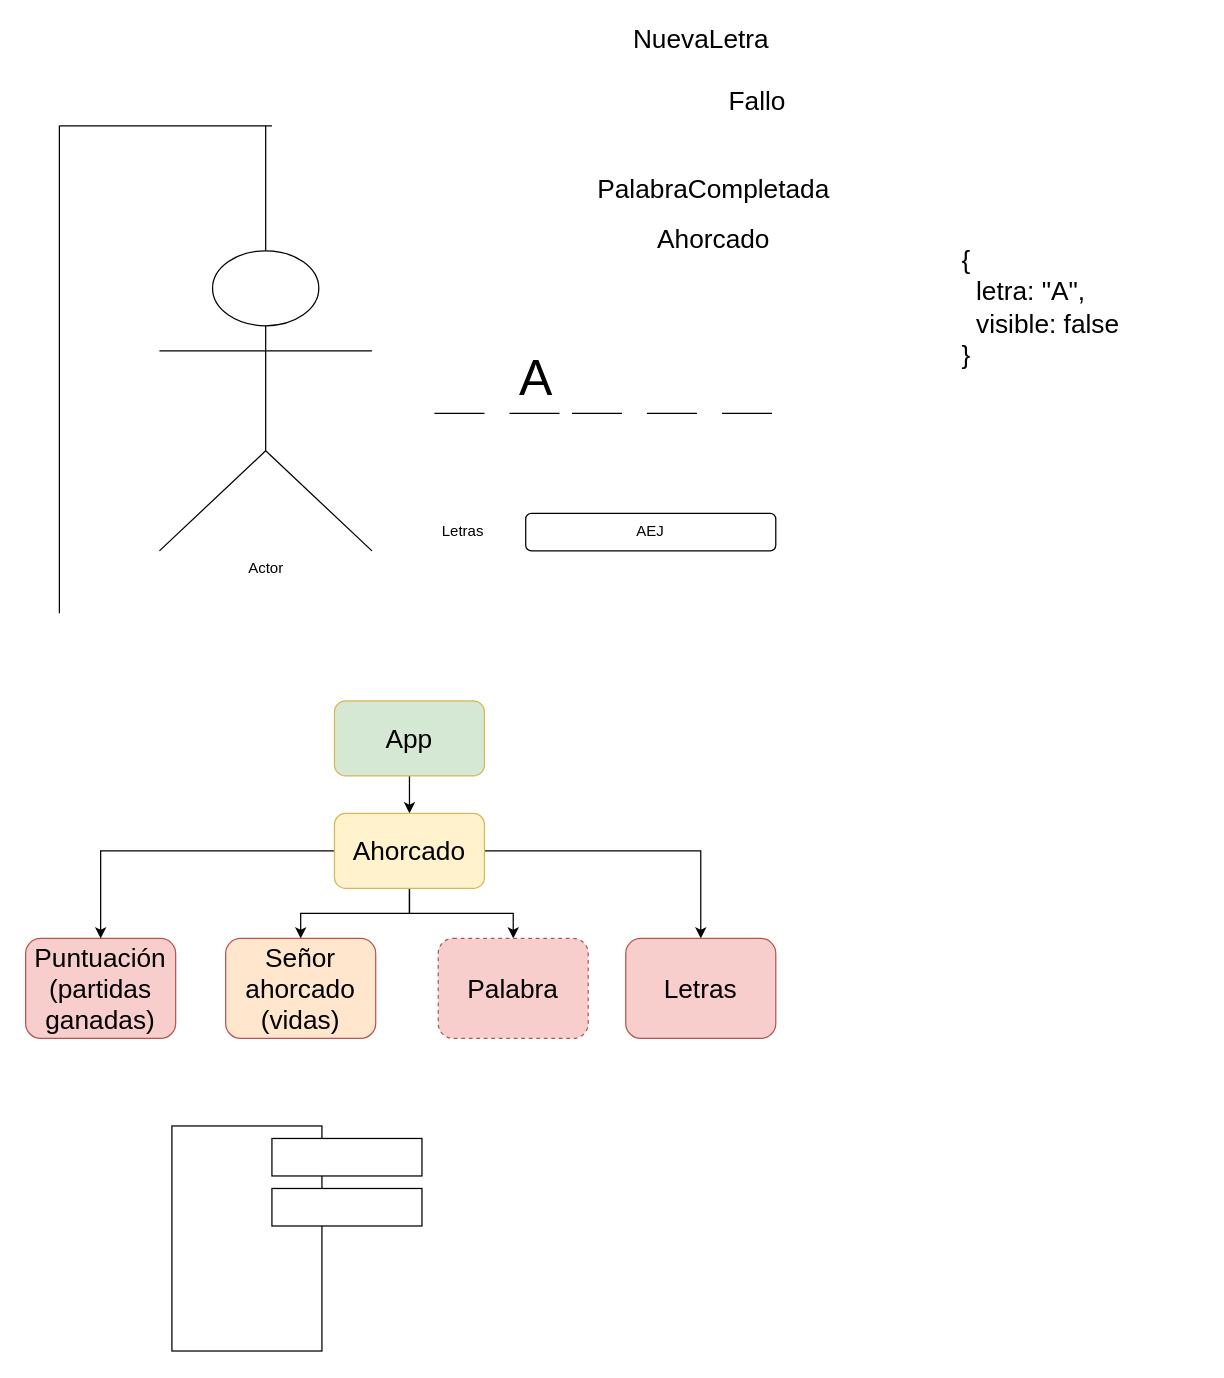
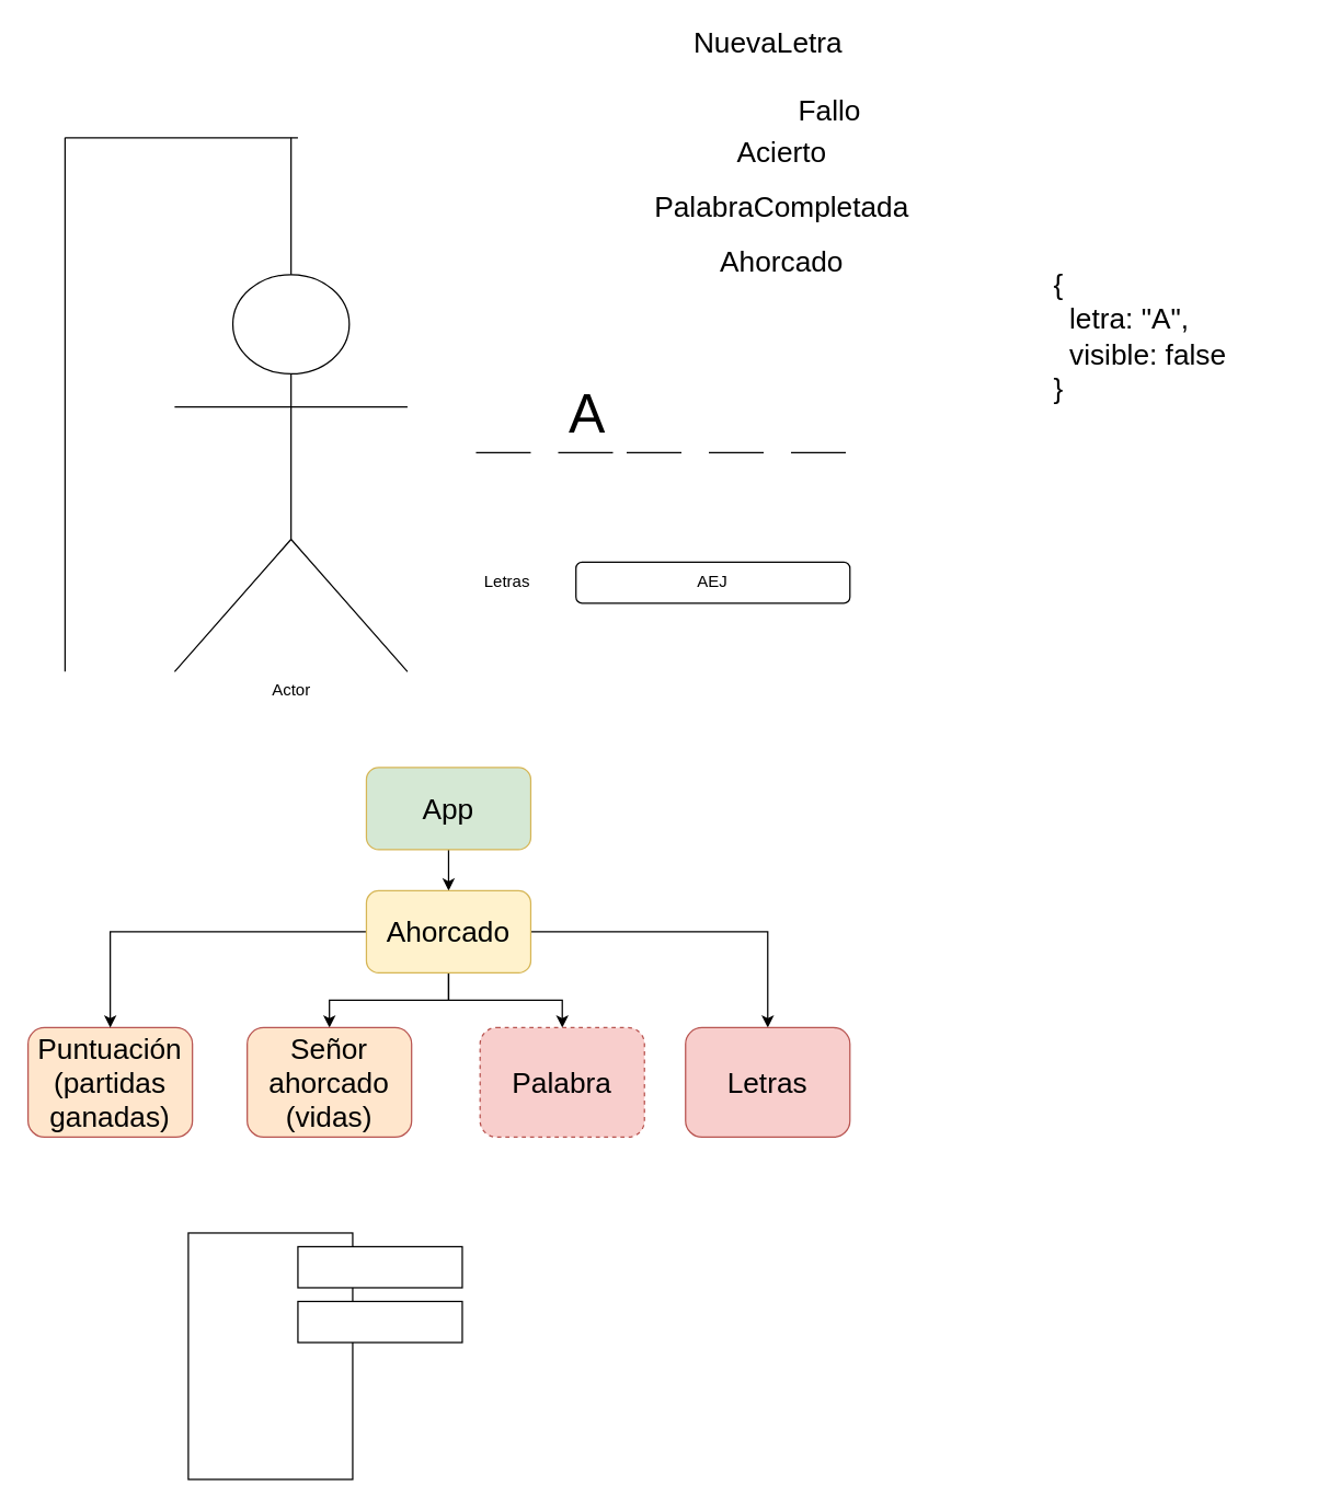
  <mxCell id="0" />
  <mxCell id="1" parent="0" />
- <mxCell id="2" value="Actor" style="shape=umlActor;verticalLabelPosition=bottom;labelBackgroundColor=#ffffff;verticalAlign=top;html=1;outlineConnect=0;" parent="1" vertex="1"><mxGeometry x="127" y="200" width="170" height="240" as="geometry" /></mxCell>
+ <mxCell id="2" value="Actor" style="shape=umlActor;verticalLabelPosition=bottom;labelBackgroundColor=#ffffff;verticalAlign=top;html=1;outlineConnect=0;" parent="1" vertex="1"><mxGeometry x="127" y="200" width="170" height="290" as="geometry" /></mxCell>
  <mxCell id="3" value="" style="endArrow=none;html=1;exitX=0.5;exitY=0;exitDx=0;exitDy=0;exitPerimeter=0;" parent="1" source="2" edge="1"><mxGeometry width="50" height="50" relative="1" as="geometry"><mxPoint x="187" y="150" as="sourcePoint" /><mxPoint x="212" y="100" as="targetPoint" /></mxGeometry></mxCell>
  <mxCell id="4" value="" style="endArrow=none;html=1;" parent="1" edge="1"><mxGeometry width="50" height="50" relative="1" as="geometry"><mxPoint x="47" y="100" as="sourcePoint" /><mxPoint x="217" y="100" as="targetPoint" /></mxGeometry></mxCell>
  <mxCell id="5" value="" style="endArrow=none;html=1;" parent="1" edge="1"><mxGeometry width="50" height="50" relative="1" as="geometry"><mxPoint x="47" y="490" as="sourcePoint" /><mxPoint x="47" y="100" as="targetPoint" /></mxGeometry></mxCell>
  <mxCell id="6" value="" style="endArrow=none;html=1;" parent="1" edge="1"><mxGeometry width="50" height="50" relative="1" as="geometry"><mxPoint x="407" y="330" as="sourcePoint" /><mxPoint x="447" y="330" as="targetPoint" /></mxGeometry></mxCell>
  <mxCell id="7" value="A" style="text;html=1;align=center;verticalAlign=middle;resizable=0;points=[];labelBackgroundColor=#ffffff;fontSize=40;" vertex="1" connectable="0" parent="6"><mxGeometry x="-0.5" y="-5" relative="1" as="geometry"><mxPoint x="10" y="-35" as="offset" /></mxGeometry></mxCell>
  <mxCell id="8" value="" style="endArrow=none;html=1;" parent="1" edge="1"><mxGeometry width="50" height="50" relative="1" as="geometry"><mxPoint x="347" y="330" as="sourcePoint" /><mxPoint x="387" y="330" as="targetPoint" /></mxGeometry></mxCell>
  <mxCell id="9" value="" style="endArrow=none;html=1;" parent="1" edge="1"><mxGeometry width="50" height="50" relative="1" as="geometry"><mxPoint x="617" y="330" as="sourcePoint" /><mxPoint x="577" y="330" as="targetPoint" /></mxGeometry></mxCell>
  <mxCell id="10" value="" style="endArrow=none;html=1;" parent="1" edge="1"><mxGeometry width="50" height="50" relative="1" as="geometry"><mxPoint x="517" y="330" as="sourcePoint" /><mxPoint x="557" y="330" as="targetPoint" /></mxGeometry></mxCell>
  <mxCell id="11" value="" style="endArrow=none;html=1;" parent="1" edge="1"><mxGeometry width="50" height="50" relative="1" as="geometry"><mxPoint x="457" y="330" as="sourcePoint" /><mxPoint x="497" y="330" as="targetPoint" /></mxGeometry></mxCell>
  <mxCell id="12" value="AEJ" style="rounded=1;whiteSpace=wrap;html=1;" parent="1" vertex="1"><mxGeometry x="420" y="410" width="200" height="30" as="geometry" /></mxCell>
  <mxCell id="13" value="Letras" style="text;html=1;strokeColor=none;fillColor=none;align=center;verticalAlign=middle;whiteSpace=wrap;rounded=0;" parent="1" vertex="1"><mxGeometry x="350" y="415" width="40" height="20" as="geometry" /></mxCell>
  <mxCell id="14" style="edgeStyle=orthogonalEdgeStyle;rounded=0;orthogonalLoop=1;jettySize=auto;html=1;exitX=0.5;exitY=1;exitDx=0;exitDy=0;entryX=0.5;entryY=0;entryDx=0;entryDy=0;fontSize=21;" parent="1" source="15" target="21" edge="1"><mxGeometry relative="1" as="geometry" /></mxCell>
  <mxCell id="15" value="App" style="rounded=1;whiteSpace=wrap;html=1;fontSize=21;fillColor=#d5e8d4;strokeColor=#d6b656;" parent="1" vertex="1"><mxGeometry x="267" y="560" width="120" height="60" as="geometry" /></mxCell>
- <mxCell id="16" value="Puntuación (partidas ganadas)" style="rounded=1;whiteSpace=wrap;html=1;fontSize=21;fillColor=#f8cecc;strokeColor=#b85450;" parent="1" vertex="1"><mxGeometry x="20" y="750" width="120" height="80" as="geometry" /></mxCell>
+ <mxCell id="16" value="Puntuación (partidas ganadas)" style="rounded=1;whiteSpace=wrap;html=1;fontSize=21;fillColor=#ffe6cc;strokeColor=#b85450;" parent="1" vertex="1"><mxGeometry x="20" y="750" width="120" height="80" as="geometry" /></mxCell>
  <mxCell id="17" style="edgeStyle=orthogonalEdgeStyle;rounded=0;orthogonalLoop=1;jettySize=auto;html=1;entryX=0.5;entryY=0;entryDx=0;entryDy=0;fontSize=21;" parent="1" source="21" target="24" edge="1"><mxGeometry relative="1" as="geometry" /></mxCell>
  <mxCell id="18" style="edgeStyle=orthogonalEdgeStyle;rounded=0;orthogonalLoop=1;jettySize=auto;html=1;fontSize=21;" parent="1" source="21" target="23" edge="1"><mxGeometry relative="1" as="geometry" /></mxCell>
  <mxCell id="19" value="" style="edgeStyle=orthogonalEdgeStyle;rounded=0;orthogonalLoop=1;jettySize=auto;html=1;fontSize=21;" parent="1" source="21" target="22" edge="1"><mxGeometry relative="1" as="geometry" /></mxCell>
  <mxCell id="20" style="edgeStyle=orthogonalEdgeStyle;rounded=0;orthogonalLoop=1;jettySize=auto;html=1;entryX=0.5;entryY=0;entryDx=0;entryDy=0;fontSize=21;" parent="1" source="21" target="16" edge="1"><mxGeometry relative="1" as="geometry" /></mxCell>
  <mxCell id="21" value="Ahorcado" style="rounded=1;whiteSpace=wrap;html=1;fontSize=21;fillColor=#fff2cc;strokeColor=#d6b656;" parent="1" vertex="1"><mxGeometry x="267" y="650" width="120" height="60" as="geometry" /></mxCell>
  <mxCell id="22" value="Letras" style="rounded=1;whiteSpace=wrap;html=1;fontSize=21;fillColor=#f8cecc;strokeColor=#b85450;" parent="1" vertex="1"><mxGeometry x="500" y="750" width="120" height="80" as="geometry" /></mxCell>
  <mxCell id="23" value="Palabra" style="rounded=1;whiteSpace=wrap;html=1;fontSize=21;fillColor=#f8cecc;strokeColor=#b85450;dashed=1;" parent="1" vertex="1"><mxGeometry x="350" y="750" width="120" height="80" as="geometry" /></mxCell>
  <mxCell id="24" value="Señor ahorcado (vidas)" style="rounded=1;whiteSpace=wrap;html=1;fontSize=21;fillColor=#ffe6cc;strokeColor=#b85450;" parent="1" vertex="1"><mxGeometry x="180" y="750" width="120" height="80" as="geometry" /></mxCell>
  <mxCell id="25" value="" style="rounded=0;whiteSpace=wrap;html=1;fontSize=21;" parent="1" vertex="1"><mxGeometry x="137" y="900" width="120" height="180" as="geometry" /></mxCell>
  <mxCell id="26" value="" style="rounded=0;whiteSpace=wrap;html=1;fontSize=21;" parent="1" vertex="1"><mxGeometry x="217" y="910" width="120" height="30" as="geometry" /></mxCell>
  <mxCell id="27" value="" style="rounded=0;whiteSpace=wrap;html=1;fontSize=21;" parent="1" vertex="1"><mxGeometry x="217" y="950" width="120" height="30" as="geometry" /></mxCell>
  <mxCell id="28" value="NuevaLetra" style="text;html=1;strokeColor=none;fillColor=none;align=center;verticalAlign=middle;whiteSpace=wrap;rounded=0;fontSize=21;" parent="1" vertex="1"><mxGeometry x="476.5" y="20" width="167" height="20" as="geometry" /></mxCell>
  <mxCell id="29" value="Fallo" style="text;html=1;strokeColor=none;fillColor=none;align=center;verticalAlign=middle;whiteSpace=wrap;rounded=0;fontSize=21;" parent="1" vertex="1"><mxGeometry x="522" y="70" width="167" height="20" as="geometry" /></mxCell>
+ <mxCell id="30" value="Acierto" style="text;html=1;strokeColor=none;fillColor=none;align=center;verticalAlign=middle;whiteSpace=wrap;rounded=0;fontSize=21;" parent="1" vertex="1"><mxGeometry x="487" y="100" width="167" height="20" as="geometry" /></mxCell>
  <mxCell id="31" value="PalabraCompletada" style="text;html=1;strokeColor=none;fillColor=none;align=center;verticalAlign=middle;whiteSpace=wrap;rounded=0;fontSize=21;" parent="1" vertex="1"><mxGeometry x="487" y="140" width="167" height="20" as="geometry" /></mxCell>
  <mxCell id="32" value="Ahorcado" style="text;html=1;strokeColor=none;fillColor=none;align=center;verticalAlign=middle;whiteSpace=wrap;rounded=0;fontSize=21;" parent="1" vertex="1"><mxGeometry x="487" y="180" width="167" height="20" as="geometry" /></mxCell>
  <mxCell id="33" value="{&lt;br&gt;&amp;nbsp; letra: &quot;A&quot;,&lt;br&gt;&amp;nbsp; visible: false&lt;br&gt;}" style="text;html=1;strokeColor=none;fillColor=none;align=left;verticalAlign=middle;whiteSpace=wrap;rounded=0;fontSize=21;" parent="1" vertex="1"><mxGeometry x="767" y="240" width="190" height="10" as="geometry" /></mxCell>
